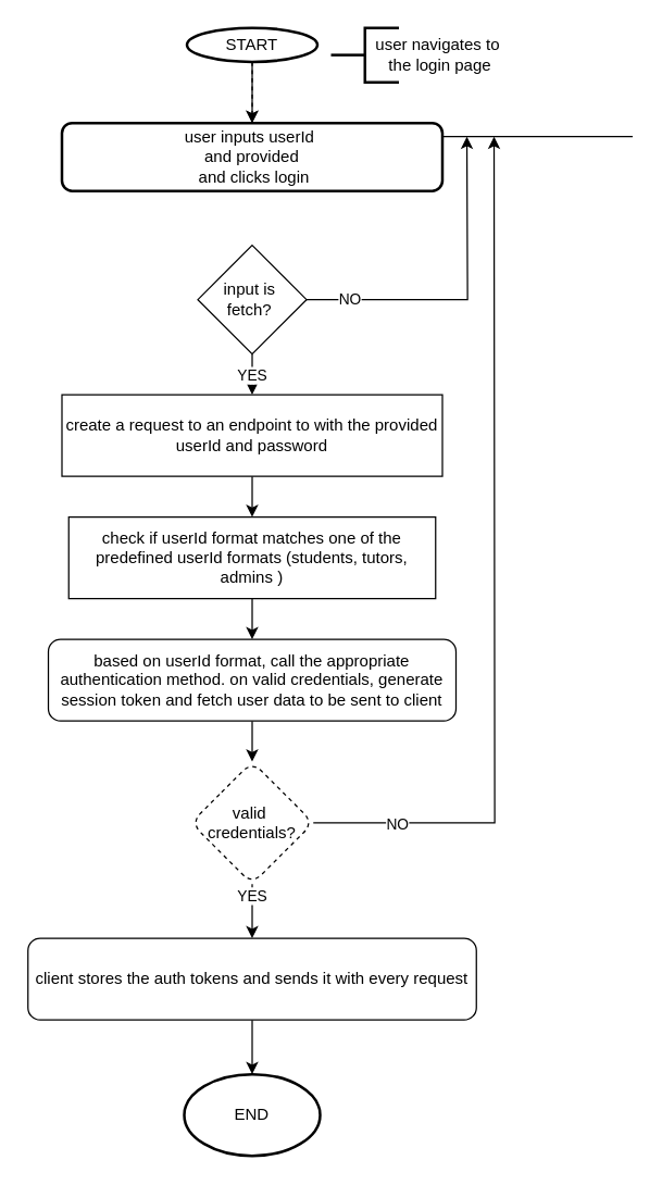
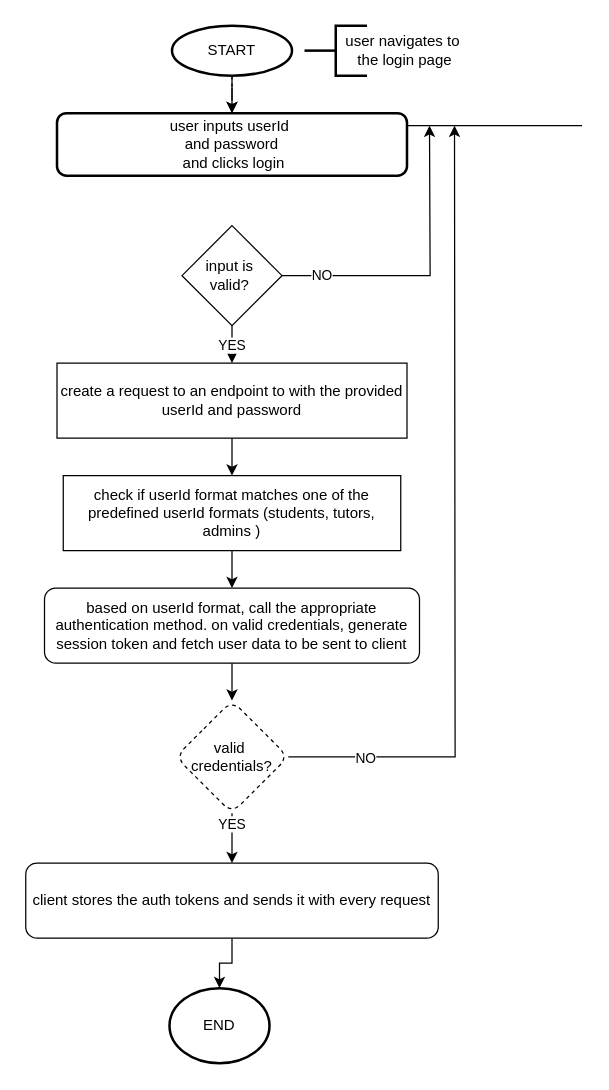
  <mxCell id="0" />
  <mxCell id="1" parent="0" />
  <mxCell id="2" value="" style="edgeStyle=orthogonalEdgeStyle;rounded=0;orthogonalLoop=1;jettySize=auto;html=1;" parent="1" source="4" edge="1"><mxGeometry relative="1" as="geometry"><mxPoint x="185" y="90" as="targetPoint" /></mxGeometry></mxCell>
  <mxCell id="3" value="" style="edgeStyle=orthogonalEdgeStyle;rounded=0;orthogonalLoop=1;jettySize=auto;html=1;dashed=1;" parent="1" source="4" target="27" edge="1"><mxGeometry relative="1" as="geometry" /></mxCell>
- <mxCell id="4" value="START" style="strokeWidth=2;html=1;shape=mxgraph.flowchart.start_1;whiteSpace=wrap;" parent="1" vertex="1"><mxGeometry x="137" y="20" width="96" height="25" as="geometry" /></mxCell>
+ <mxCell id="4" value="START" style="strokeWidth=2;html=1;shape=mxgraph.flowchart.start_1;whiteSpace=wrap;" parent="1" vertex="1"><mxGeometry x="137" y="20" width="96" height="40" as="geometry" /></mxCell>
  <mxCell id="5" value="" style="strokeWidth=2;html=1;shape=mxgraph.flowchart.annotation_2;align=left;labelPosition=right;pointerEvents=1;" parent="1" vertex="1"><mxGeometry x="243" y="20" width="50" height="40" as="geometry" /></mxCell>
  <mxCell id="6" value="user navigates to&amp;nbsp;&lt;div&gt;the login page&lt;/div&gt;" style="text;html=1;align=center;verticalAlign=middle;resizable=0;points=[];autosize=1;strokeColor=none;fillColor=none;" parent="1" vertex="1"><mxGeometry x="263" y="20" width="120" height="40" as="geometry" /></mxCell>
  <mxCell id="7" style="edgeStyle=orthogonalEdgeStyle;rounded=0;orthogonalLoop=1;jettySize=auto;html=1;" parent="1" source="11" edge="1"><mxGeometry relative="1" as="geometry"><mxPoint x="343" y="100" as="targetPoint" /></mxGeometry></mxCell>
  <mxCell id="8" value="NO" style="edgeLabel;html=1;align=center;verticalAlign=middle;resizable=0;points=[];" parent="7" vertex="1" connectable="0"><mxGeometry x="-0.736" y="1" relative="1" as="geometry"><mxPoint as="offset" /></mxGeometry></mxCell>
  <mxCell id="9" value="" style="edgeStyle=orthogonalEdgeStyle;rounded=0;orthogonalLoop=1;jettySize=auto;html=1;" parent="1" source="11" target="14" edge="1"><mxGeometry relative="1" as="geometry" /></mxCell>
  <mxCell id="10" value="YES" style="edgeLabel;html=1;align=center;verticalAlign=middle;resizable=0;points=[];" parent="9" vertex="1" connectable="0"><mxGeometry x="-0.406" y="-1" relative="1" as="geometry"><mxPoint as="offset" /></mxGeometry></mxCell>
- <mxCell id="11" value="input is&amp;nbsp;&lt;div&gt;fetch?&amp;nbsp;&lt;/div&gt;" style="rhombus;whiteSpace=wrap;html=1;" parent="1" vertex="1"><mxGeometry x="145" y="180" width="80" height="80" as="geometry" /></mxCell>
+ <mxCell id="11" value="input is&amp;nbsp;&lt;div&gt;valid?&amp;nbsp;&lt;/div&gt;" style="rhombus;whiteSpace=wrap;html=1;" parent="1" vertex="1"><mxGeometry x="145" y="180" width="80" height="80" as="geometry" /></mxCell>
  <mxCell id="12" value="" style="endArrow=none;html=1;rounded=0;" parent="1" edge="1"><mxGeometry width="50" height="50" relative="1" as="geometry"><mxPoint x="325" y="100" as="sourcePoint" /><mxPoint x="465" y="100" as="targetPoint" /></mxGeometry></mxCell>
  <mxCell id="13" value="" style="edgeStyle=orthogonalEdgeStyle;rounded=0;orthogonalLoop=1;jettySize=auto;html=1;" parent="1" source="14" target="16" edge="1"><mxGeometry relative="1" as="geometry" /></mxCell>
  <mxCell id="14" value="create a request to an endpoint to with the provided userId and password" style="whiteSpace=wrap;html=1;" parent="1" vertex="1"><mxGeometry x="45" y="290" width="280" height="60" as="geometry" /></mxCell>
  <mxCell id="15" value="" style="edgeStyle=orthogonalEdgeStyle;rounded=0;orthogonalLoop=1;jettySize=auto;html=1;" parent="1" source="16" target="18" edge="1"><mxGeometry relative="1" as="geometry" /></mxCell>
  <mxCell id="16" value="check if userId format matches one of the predefined userId formats (students, tutors, admins )" style="whiteSpace=wrap;html=1;" parent="1" vertex="1"><mxGeometry x="50" y="380" width="270" height="60" as="geometry" /></mxCell>
  <mxCell id="17" value="" style="edgeStyle=orthogonalEdgeStyle;rounded=0;orthogonalLoop=1;jettySize=auto;html=1;" parent="1" source="18" target="23" edge="1"><mxGeometry relative="1" as="geometry" /></mxCell>
  <mxCell id="18" value="based on userId format, call the appropriate authentication method. on valid credentials, generate session token and fetch user data to be sent to client" style="rounded=1;whiteSpace=wrap;html=1;" parent="1" vertex="1"><mxGeometry x="35" y="470" width="300" height="60" as="geometry" /></mxCell>
  <mxCell id="19" style="edgeStyle=orthogonalEdgeStyle;rounded=0;orthogonalLoop=1;jettySize=auto;html=1;" parent="1" source="23" edge="1"><mxGeometry relative="1" as="geometry"><mxPoint x="363" y="100" as="targetPoint" /></mxGeometry></mxCell>
  <mxCell id="20" value="NO" style="edgeLabel;html=1;align=center;verticalAlign=middle;resizable=0;points=[];" parent="19" vertex="1" connectable="0"><mxGeometry x="-0.809" relative="1" as="geometry"><mxPoint as="offset" /></mxGeometry></mxCell>
  <mxCell id="21" value="" style="edgeStyle=orthogonalEdgeStyle;rounded=0;orthogonalLoop=1;jettySize=auto;html=1;" parent="1" source="23" target="25" edge="1"><mxGeometry relative="1" as="geometry" /></mxCell>
  <mxCell id="22" value="YES" style="edgeLabel;html=1;align=center;verticalAlign=middle;resizable=0;points=[];" parent="21" vertex="1" connectable="0"><mxGeometry x="-0.613" y="-1" relative="1" as="geometry"><mxPoint as="offset" /></mxGeometry></mxCell>
  <mxCell id="23" value="valid&amp;nbsp;&lt;div&gt;credentials?&lt;/div&gt;" style="rhombus;whiteSpace=wrap;html=1;rounded=1;dashed=1;" parent="1" vertex="1"><mxGeometry x="140" y="560" width="90" height="90" as="geometry" /></mxCell>
  <mxCell id="24" value="" style="edgeStyle=orthogonalEdgeStyle;rounded=0;orthogonalLoop=1;jettySize=auto;html=1;" parent="1" source="25" target="26" edge="1"><mxGeometry relative="1" as="geometry" /></mxCell>
  <mxCell id="25" value="client stores the auth tokens and sends it with every request" style="rounded=1;whiteSpace=wrap;html=1;" parent="1" vertex="1"><mxGeometry x="20" y="690" width="330" height="60" as="geometry" /></mxCell>
- <mxCell id="26" value="END" style="strokeWidth=2;html=1;shape=mxgraph.flowchart.start_1;whiteSpace=wrap;" parent="1" vertex="1"><mxGeometry x="135" y="790" width="100" height="60" as="geometry" /></mxCell>
- <mxCell id="27" value="&lt;span style=&quot;text-wrap: nowrap;&quot;&gt;user inputs userId&amp;nbsp;&lt;/span&gt;&lt;div&gt;&lt;span style=&quot;text-wrap: nowrap;&quot;&gt;and provided&lt;/span&gt;&lt;div style=&quot;text-wrap: nowrap;&quot;&gt;&amp;nbsp;and clicks login&lt;/div&gt;&lt;/div&gt;" style="rounded=1;whiteSpace=wrap;html=1;strokeWidth=2;" parent="1" vertex="1"><mxGeometry x="45" y="90" width="280" height="50" as="geometry" /></mxCell>
+ <mxCell id="26" value="END" style="strokeWidth=2;html=1;shape=mxgraph.flowchart.start_1;whiteSpace=wrap;" parent="1" vertex="1"><mxGeometry x="135" y="790" width="80" height="60" as="geometry" /></mxCell>
+ <mxCell id="27" value="&lt;span style=&quot;text-wrap: nowrap;&quot;&gt;user inputs userId&amp;nbsp;&lt;/span&gt;&lt;div&gt;&lt;span style=&quot;text-wrap: nowrap;&quot;&gt;and password&lt;/span&gt;&lt;div style=&quot;text-wrap: nowrap;&quot;&gt;&amp;nbsp;and clicks login&lt;/div&gt;&lt;/div&gt;" style="rounded=1;whiteSpace=wrap;html=1;strokeWidth=2;" parent="1" vertex="1"><mxGeometry x="45" y="90" width="280" height="50" as="geometry" /></mxCell>
